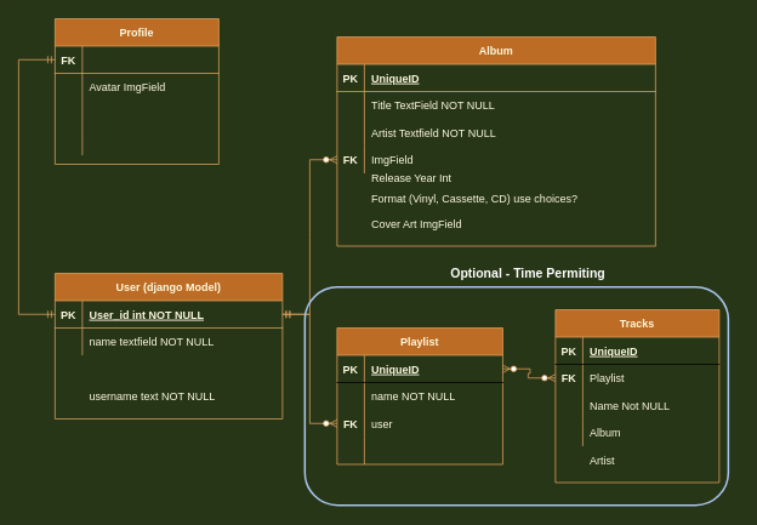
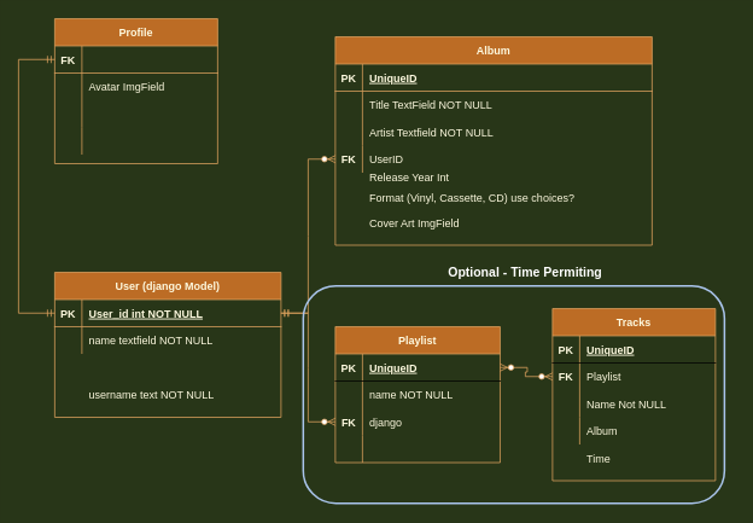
  <mxCell id="0" />
  <mxCell id="1" parent="0" />
  <mxCell id="2" value="" style="group;fontColor=#FEFAE0;" parent="1" vertex="1" connectable="0"><mxGeometry x="60" y="300" width="250" height="180" as="geometry" /></mxCell>
  <mxCell id="3" value="User (django Model)" style="shape=table;startSize=30;container=1;collapsible=1;childLayout=tableLayout;fixedRows=1;rowLines=0;fontStyle=1;align=center;resizeLast=1;fillColor=#BC6C25;strokeColor=#DDA15E;fontColor=#FEFAE0;" parent="2" vertex="1"><mxGeometry width="250" height="160" as="geometry" /></mxCell>
  <mxCell id="4" value="" style="shape=partialRectangle;collapsible=0;dropTarget=0;pointerEvents=0;fillColor=none;points=[[0,0.5],[1,0.5]];portConstraint=eastwest;top=0;left=0;right=0;bottom=1;strokeColor=#DDA15E;fontColor=#FEFAE0;" parent="3" vertex="1"><mxGeometry y="30" width="250" height="30" as="geometry" /></mxCell>
  <mxCell id="5" value="PK" style="shape=partialRectangle;overflow=hidden;connectable=0;fillColor=none;top=0;left=0;bottom=0;right=0;fontStyle=1;strokeColor=#DDA15E;fontColor=#FEFAE0;" parent="4" vertex="1"><mxGeometry width="30" height="30" as="geometry" /></mxCell>
  <mxCell id="6" value="User_id int NOT NULL " style="shape=partialRectangle;overflow=hidden;connectable=0;fillColor=none;top=0;left=0;bottom=0;right=0;align=left;spacingLeft=6;fontStyle=5;strokeColor=#DDA15E;fontColor=#FEFAE0;" parent="4" vertex="1"><mxGeometry x="30" width="220" height="30" as="geometry" /></mxCell>
  <mxCell id="7" value="" style="shape=partialRectangle;collapsible=0;dropTarget=0;pointerEvents=0;fillColor=none;points=[[0,0.5],[1,0.5]];portConstraint=eastwest;top=0;left=0;right=0;bottom=0;strokeColor=#DDA15E;fontColor=#FEFAE0;" parent="3" vertex="1"><mxGeometry y="60" width="250" height="30" as="geometry" /></mxCell>
  <mxCell id="8" value="" style="shape=partialRectangle;overflow=hidden;connectable=0;fillColor=none;top=0;left=0;bottom=0;right=0;strokeColor=#DDA15E;fontColor=#FEFAE0;" parent="7" vertex="1"><mxGeometry width="30" height="30" as="geometry" /></mxCell>
  <mxCell id="9" value="name textfield NOT NULL" style="shape=partialRectangle;overflow=hidden;connectable=0;fillColor=none;top=0;left=0;bottom=0;right=0;align=left;spacingLeft=6;strokeColor=#DDA15E;fontColor=#FEFAE0;" parent="7" vertex="1"><mxGeometry x="30" width="220" height="30" as="geometry" /></mxCell>
  <mxCell id="10" value="username text NOT NULL" style="shape=partialRectangle;overflow=hidden;connectable=0;fillColor=none;top=0;left=0;bottom=0;right=0;align=left;spacingLeft=6;strokeColor=#DDA15E;fontColor=#FEFAE0;" parent="2" vertex="1"><mxGeometry x="30" y="120" width="220" height="30" as="geometry" /></mxCell>
  <mxCell id="11" value="Profile" style="shape=table;startSize=30;container=1;collapsible=1;childLayout=tableLayout;fixedRows=1;rowLines=0;fontStyle=1;align=center;resizeLast=1;fillColor=#BC6C25;strokeColor=#DDA15E;fontColor=#FEFAE0;" parent="1" vertex="1"><mxGeometry x="60" y="20" width="180" height="160" as="geometry" /></mxCell>
  <mxCell id="12" value="" style="shape=partialRectangle;collapsible=0;dropTarget=0;pointerEvents=0;fillColor=none;top=0;left=0;bottom=1;right=0;points=[[0,0.5],[1,0.5]];portConstraint=eastwest;strokeColor=#DDA15E;fontColor=#FEFAE0;" parent="11" vertex="1"><mxGeometry y="30" width="180" height="30" as="geometry" /></mxCell>
  <mxCell id="13" value="FK" style="shape=partialRectangle;connectable=0;fillColor=none;top=0;left=0;bottom=0;right=0;fontStyle=1;overflow=hidden;strokeColor=#DDA15E;fontColor=#FEFAE0;" parent="12" vertex="1"><mxGeometry width="30" height="30" as="geometry" /></mxCell>
  <mxCell id="14" value="" style="shape=partialRectangle;collapsible=0;dropTarget=0;pointerEvents=0;fillColor=none;top=0;left=0;bottom=0;right=0;points=[[0,0.5],[1,0.5]];portConstraint=eastwest;strokeColor=#DDA15E;fontColor=#FEFAE0;" parent="11" vertex="1"><mxGeometry y="60" width="180" height="30" as="geometry" /></mxCell>
  <mxCell id="15" value="" style="shape=partialRectangle;connectable=0;fillColor=none;top=0;left=0;bottom=0;right=0;editable=1;overflow=hidden;strokeColor=#DDA15E;fontColor=#FEFAE0;" parent="14" vertex="1"><mxGeometry width="30" height="30" as="geometry" /></mxCell>
  <mxCell id="16" value="Avatar ImgField" style="shape=partialRectangle;connectable=0;fillColor=none;top=0;left=0;bottom=0;right=0;align=left;spacingLeft=6;overflow=hidden;strokeColor=#DDA15E;fontColor=#FEFAE0;" parent="14" vertex="1"><mxGeometry x="30" width="150" height="30" as="geometry" /></mxCell>
  <mxCell id="17" value="" style="shape=partialRectangle;collapsible=0;dropTarget=0;pointerEvents=0;fillColor=none;top=0;left=0;bottom=0;right=0;points=[[0,0.5],[1,0.5]];portConstraint=eastwest;strokeColor=#DDA15E;fontColor=#FEFAE0;" parent="11" vertex="1"><mxGeometry y="90" width="180" height="30" as="geometry" /></mxCell>
  <mxCell id="18" value="" style="shape=partialRectangle;connectable=0;fillColor=none;top=0;left=0;bottom=0;right=0;editable=1;overflow=hidden;strokeColor=#DDA15E;fontColor=#FEFAE0;" parent="17" vertex="1"><mxGeometry width="30" height="30" as="geometry" /></mxCell>
  <mxCell id="19" value="" style="shape=partialRectangle;connectable=0;fillColor=none;top=0;left=0;bottom=0;right=0;align=left;spacingLeft=6;overflow=hidden;strokeColor=#DDA15E;fontColor=#FEFAE0;" parent="17" vertex="1"><mxGeometry x="30" width="150" height="30" as="geometry" /></mxCell>
  <mxCell id="20" value="" style="shape=partialRectangle;collapsible=0;dropTarget=0;pointerEvents=0;fillColor=none;top=0;left=0;bottom=0;right=0;points=[[0,0.5],[1,0.5]];portConstraint=eastwest;strokeColor=#DDA15E;fontColor=#FEFAE0;" parent="11" vertex="1"><mxGeometry y="120" width="180" height="30" as="geometry" /></mxCell>
  <mxCell id="21" value="" style="shape=partialRectangle;connectable=0;fillColor=none;top=0;left=0;bottom=0;right=0;editable=1;overflow=hidden;strokeColor=#DDA15E;fontColor=#FEFAE0;" parent="20" vertex="1"><mxGeometry width="30" height="30" as="geometry" /></mxCell>
  <mxCell id="22" value="" style="shape=partialRectangle;connectable=0;fillColor=none;top=0;left=0;bottom=0;right=0;align=left;spacingLeft=6;overflow=hidden;strokeColor=#DDA15E;fontColor=#FEFAE0;" parent="20" vertex="1"><mxGeometry x="30" width="150" height="30" as="geometry" /></mxCell>
  <mxCell id="23" value="" style="edgeStyle=entityRelationEdgeStyle;fontSize=12;html=1;endArrow=ERzeroToMany;startArrow=ERmandOne;exitX=1;exitY=0.5;exitDx=0;exitDy=0;rounded=0;labelBackgroundColor=#283618;strokeColor=#DDA15E;fontColor=#FEFAE0;" parent="1" source="4" target="35" edge="1"><mxGeometry width="100" height="100" relative="1" as="geometry"><mxPoint x="350" y="420" as="sourcePoint" /><mxPoint x="340" y="290" as="targetPoint" /></mxGeometry></mxCell>
  <mxCell id="24" value="" style="group;fontColor=#FEFAE0;" parent="1" vertex="1" connectable="0"><mxGeometry x="370" y="40" width="350" height="230" as="geometry" /></mxCell>
  <mxCell id="25" value="Album" style="shape=table;startSize=30;container=1;collapsible=1;childLayout=tableLayout;fixedRows=1;rowLines=0;fontStyle=1;align=center;resizeLast=1;fillColor=#BC6C25;strokeColor=#DDA15E;fontColor=#FEFAE0;" parent="24" vertex="1"><mxGeometry width="350" height="230" as="geometry" /></mxCell>
  <mxCell id="26" value="" style="shape=partialRectangle;collapsible=0;dropTarget=0;pointerEvents=0;fillColor=none;top=0;left=0;bottom=1;right=0;points=[[0,0.5],[1,0.5]];portConstraint=eastwest;strokeColor=#DDA15E;fontColor=#FEFAE0;" parent="25" vertex="1"><mxGeometry y="30" width="350" height="30" as="geometry" /></mxCell>
  <mxCell id="27" value="PK" style="shape=partialRectangle;connectable=0;fillColor=none;top=0;left=0;bottom=0;right=0;fontStyle=1;overflow=hidden;container=0;strokeColor=#DDA15E;fontColor=#FEFAE0;" parent="26" vertex="1"><mxGeometry width="30" height="30" as="geometry" /></mxCell>
  <mxCell id="28" value="UniqueID" style="shape=partialRectangle;connectable=0;fillColor=none;top=0;left=0;bottom=0;right=0;align=left;spacingLeft=6;fontStyle=5;overflow=hidden;container=0;strokeColor=#DDA15E;fontColor=#FEFAE0;" parent="26" vertex="1"><mxGeometry x="30" width="320" height="30" as="geometry" /></mxCell>
  <mxCell id="29" value="" style="shape=partialRectangle;collapsible=0;dropTarget=0;pointerEvents=0;fillColor=none;top=0;left=0;bottom=0;right=0;points=[[0,0.5],[1,0.5]];portConstraint=eastwest;strokeColor=#DDA15E;fontColor=#FEFAE0;" parent="25" vertex="1"><mxGeometry y="60" width="350" height="30" as="geometry" /></mxCell>
  <mxCell id="30" value="" style="shape=partialRectangle;connectable=0;fillColor=none;top=0;left=0;bottom=0;right=0;editable=1;overflow=hidden;container=0;strokeColor=#DDA15E;fontColor=#FEFAE0;" parent="29" vertex="1"><mxGeometry width="30" height="30" as="geometry" /></mxCell>
  <mxCell id="31" value="Title TextField NOT NULL" style="shape=partialRectangle;connectable=0;fillColor=none;top=0;left=0;bottom=0;right=0;align=left;spacingLeft=6;overflow=hidden;container=0;strokeColor=#DDA15E;fontColor=#FEFAE0;" parent="29" vertex="1"><mxGeometry x="30" width="320" height="30" as="geometry" /></mxCell>
  <mxCell id="32" value="" style="shape=partialRectangle;collapsible=0;dropTarget=0;pointerEvents=0;fillColor=none;top=0;left=0;bottom=0;right=0;points=[[0,0.5],[1,0.5]];portConstraint=eastwest;strokeColor=#DDA15E;fontColor=#FEFAE0;" parent="25" vertex="1"><mxGeometry y="90" width="350" height="30" as="geometry" /></mxCell>
  <mxCell id="33" value="" style="shape=partialRectangle;connectable=0;fillColor=none;top=0;left=0;bottom=0;right=0;editable=1;overflow=hidden;container=0;strokeColor=#DDA15E;fontColor=#FEFAE0;" parent="32" vertex="1"><mxGeometry width="30" height="30" as="geometry" /></mxCell>
  <mxCell id="34" value="Artist Textfield NOT NULL" style="shape=partialRectangle;connectable=0;fillColor=none;top=0;left=0;bottom=0;right=0;align=left;spacingLeft=6;overflow=hidden;container=0;strokeColor=#DDA15E;fontColor=#FEFAE0;" parent="32" vertex="1"><mxGeometry x="30" width="320" height="30" as="geometry" /></mxCell>
  <mxCell id="35" value="" style="shape=partialRectangle;collapsible=0;dropTarget=0;pointerEvents=0;fillColor=none;top=0;left=0;bottom=0;right=0;points=[[0,0.5],[1,0.5]];portConstraint=eastwest;strokeColor=#DDA15E;fontColor=#FEFAE0;" parent="25" vertex="1"><mxGeometry y="120" width="350" height="30" as="geometry" /></mxCell>
  <mxCell id="36" value="" style="shape=partialRectangle;connectable=0;fillColor=none;top=0;left=0;bottom=0;right=0;editable=1;overflow=hidden;container=0;strokeColor=#DDA15E;fontColor=#FEFAE0;" parent="35" vertex="1"><mxGeometry width="30" height="30" as="geometry" /></mxCell>
- <mxCell id="37" value="ImgField" style="shape=partialRectangle;connectable=0;fillColor=none;top=0;left=0;bottom=0;right=0;align=left;spacingLeft=6;overflow=hidden;container=0;strokeColor=#DDA15E;fontColor=#FEFAE0;" parent="35" vertex="1"><mxGeometry x="30" width="320" height="30" as="geometry" /></mxCell>
+ <mxCell id="37" value="UserID" style="shape=partialRectangle;connectable=0;fillColor=none;top=0;left=0;bottom=0;right=0;align=left;spacingLeft=6;overflow=hidden;container=0;strokeColor=#DDA15E;fontColor=#FEFAE0;" parent="35" vertex="1"><mxGeometry x="30" width="320" height="30" as="geometry" /></mxCell>
  <mxCell id="38" value="Release Year Int " style="shape=partialRectangle;connectable=0;fillColor=none;top=0;left=0;bottom=0;right=0;align=left;spacingLeft=6;overflow=hidden;container=0;strokeColor=#DDA15E;fontColor=#FEFAE0;" parent="24" vertex="1"><mxGeometry x="30" y="140" width="320" height="30" as="geometry" /></mxCell>
  <mxCell id="39" value="Cover Art ImgField" style="shape=partialRectangle;connectable=0;fillColor=none;top=0;left=0;bottom=0;right=0;align=left;spacingLeft=6;overflow=hidden;container=0;strokeColor=#DDA15E;fontColor=#FEFAE0;" parent="24" vertex="1"><mxGeometry x="30" y="190" width="320" height="30" as="geometry" /></mxCell>
  <mxCell id="40" value="Format (Vinyl, Cassette, CD) use choices?" style="shape=partialRectangle;connectable=0;fillColor=none;top=0;left=0;bottom=0;right=0;align=left;spacingLeft=6;overflow=hidden;container=0;strokeColor=#DDA15E;fontColor=#FEFAE0;" parent="24" vertex="1"><mxGeometry x="30" y="162" width="320" height="30" as="geometry" /></mxCell>
  <mxCell id="41" value="FK" style="shape=partialRectangle;connectable=0;fillColor=none;top=0;left=0;bottom=0;right=0;fontStyle=1;overflow=hidden;container=0;strokeColor=#DDA15E;fontColor=#FEFAE0;" parent="24" vertex="1"><mxGeometry y="120" width="30" height="30" as="geometry" /></mxCell>
  <mxCell id="42" value="" style="fontSize=12;html=1;endArrow=ERmandOne;startArrow=ERmandOne;strokeWidth=1;entryX=0;entryY=0.5;entryDx=0;entryDy=0;rounded=0;exitX=0;exitY=0.5;exitDx=0;exitDy=0;labelBackgroundColor=#283618;strokeColor=#DDA15E;fontColor=#FEFAE0;edgeStyle=orthogonalEdgeStyle;" parent="1" source="12" target="4" edge="1"><mxGeometry width="100" height="100" relative="1" as="geometry"><mxPoint x="10" y="240" as="sourcePoint" /><mxPoint x="450" y="320" as="targetPoint" /><Array as="points"><mxPoint x="20" y="65" /><mxPoint x="20" y="345" /></Array></mxGeometry></mxCell>
  <mxCell id="43" value="" style="edgeStyle=entityRelationEdgeStyle;fontSize=12;html=1;endArrow=ERzeroToMany;startArrow=ERmandOne;fontColor=#FEFAE0;strokeColor=#DDA15E;fillColor=#BC6C25;exitX=1;exitY=0.5;exitDx=0;exitDy=0;rounded=0;" parent="1" source="4" target="52" edge="1"><mxGeometry width="100" height="100" relative="1" as="geometry"><mxPoint x="350" y="420" as="sourcePoint" /><mxPoint x="450" y="320" as="targetPoint" /></mxGeometry></mxCell>
  <mxCell id="44" value="" style="group" parent="1" vertex="1" connectable="0"><mxGeometry x="370" y="360" width="430" height="195" as="geometry" /></mxCell>
  <mxCell id="45" value="Playlist" style="shape=table;startSize=30;container=1;collapsible=1;childLayout=tableLayout;fixedRows=1;rowLines=0;fontStyle=1;align=center;resizeLast=1;rounded=0;sketch=0;fontColor=#FEFAE0;strokeColor=#DDA15E;fillColor=#BC6C25;" parent="44" vertex="1"><mxGeometry width="182.118" height="150" as="geometry" /></mxCell>
  <mxCell id="46" value="" style="shape=partialRectangle;collapsible=0;dropTarget=0;pointerEvents=0;fillColor=none;top=0;left=0;bottom=1;right=0;points=[[0,0.5],[1,0.5]];portConstraint=eastwest;" parent="45" vertex="1"><mxGeometry y="30" width="182.118" height="30" as="geometry" /></mxCell>
  <mxCell id="47" value="PK" style="shape=partialRectangle;connectable=0;fillColor=none;top=0;left=0;bottom=0;right=0;fontStyle=1;overflow=hidden;fontColor=#FEFAE0;" parent="46" vertex="1"><mxGeometry width="30" height="30" as="geometry" /></mxCell>
  <mxCell id="48" value="UniqueID" style="shape=partialRectangle;connectable=0;fillColor=none;top=0;left=0;bottom=0;right=0;align=left;spacingLeft=6;fontStyle=5;overflow=hidden;fontColor=#FEFAE0;" parent="46" vertex="1"><mxGeometry x="30" width="152.118" height="30" as="geometry" /></mxCell>
  <mxCell id="49" value="" style="shape=partialRectangle;collapsible=0;dropTarget=0;pointerEvents=0;fillColor=none;top=0;left=0;bottom=0;right=0;points=[[0,0.5],[1,0.5]];portConstraint=eastwest;" parent="45" vertex="1"><mxGeometry y="60" width="182.118" height="30" as="geometry" /></mxCell>
  <mxCell id="50" value="" style="shape=partialRectangle;connectable=0;fillColor=none;top=0;left=0;bottom=0;right=0;editable=1;overflow=hidden;" parent="49" vertex="1"><mxGeometry width="30" height="30" as="geometry" /></mxCell>
  <mxCell id="51" value="name NOT NULL" style="shape=partialRectangle;connectable=0;fillColor=none;top=0;left=0;bottom=0;right=0;align=left;spacingLeft=6;overflow=hidden;fontColor=#FEFAE0;" parent="49" vertex="1"><mxGeometry x="30" width="152.118" height="30" as="geometry" /></mxCell>
  <mxCell id="52" value="" style="shape=partialRectangle;collapsible=0;dropTarget=0;pointerEvents=0;fillColor=none;top=0;left=0;bottom=0;right=0;points=[[0,0.5],[1,0.5]];portConstraint=eastwest;" parent="45" vertex="1"><mxGeometry y="90" width="182.118" height="30" as="geometry" /></mxCell>
  <mxCell id="53" value="" style="shape=partialRectangle;connectable=0;fillColor=none;top=0;left=0;bottom=0;right=0;editable=1;overflow=hidden;" parent="52" vertex="1"><mxGeometry width="30" height="30" as="geometry" /></mxCell>
- <mxCell id="54" value="user" style="shape=partialRectangle;connectable=0;fillColor=none;top=0;left=0;bottom=0;right=0;align=left;spacingLeft=6;overflow=hidden;fontColor=#FEFAE0;" parent="52" vertex="1"><mxGeometry x="30" width="152.118" height="30" as="geometry" /></mxCell>
+ <mxCell id="54" value="django" style="shape=partialRectangle;connectable=0;fillColor=none;top=0;left=0;bottom=0;right=0;align=left;spacingLeft=6;overflow=hidden;fontColor=#FEFAE0;" parent="52" vertex="1"><mxGeometry x="30" width="152.118" height="30" as="geometry" /></mxCell>
  <mxCell id="55" value="" style="shape=partialRectangle;collapsible=0;dropTarget=0;pointerEvents=0;fillColor=none;top=0;left=0;bottom=0;right=0;points=[[0,0.5],[1,0.5]];portConstraint=eastwest;" parent="45" vertex="1"><mxGeometry y="120" width="182.118" height="30" as="geometry" /></mxCell>
  <mxCell id="56" value="" style="shape=partialRectangle;connectable=0;fillColor=none;top=0;left=0;bottom=0;right=0;editable=1;overflow=hidden;" parent="55" vertex="1"><mxGeometry width="30" height="30" as="geometry" /></mxCell>
  <mxCell id="57" value="" style="shape=partialRectangle;connectable=0;fillColor=none;top=0;left=0;bottom=0;right=0;align=left;spacingLeft=6;overflow=hidden;fontColor=#FEFAE0;" parent="55" vertex="1"><mxGeometry x="30" width="152.118" height="30" as="geometry" /></mxCell>
  <mxCell id="58" value="FK" style="shape=partialRectangle;connectable=0;fillColor=none;top=0;left=0;bottom=0;right=0;fontStyle=1;overflow=hidden;fontColor=#FEFAE0;" parent="44" vertex="1"><mxGeometry y="90" width="30.353" height="30" as="geometry" /></mxCell>
  <mxCell id="59" value="" style="rounded=1;whiteSpace=wrap;html=1;sketch=0;fontColor=#FEFAE0;fillColor=none;strokeWidth=2;strokeColor=#A9C4EB;" parent="44" vertex="1"><mxGeometry x="-35.412" y="-45" width="465.412" height="240" as="geometry" /></mxCell>
  <mxCell id="60" value="" style="group" parent="1" vertex="1" connectable="0"><mxGeometry x="610" y="340" width="200" height="215" as="geometry" /></mxCell>
  <mxCell id="61" value="Tracks" style="shape=table;startSize=30;container=1;collapsible=1;childLayout=tableLayout;fixedRows=1;rowLines=0;fontStyle=1;align=center;resizeLast=1;rounded=0;sketch=0;fontColor=#FEFAE0;strokeColor=#DDA15E;fillColor=#BC6C25;" parent="60" vertex="1"><mxGeometry width="180" height="190" as="geometry" /></mxCell>
  <mxCell id="62" value="" style="shape=partialRectangle;collapsible=0;dropTarget=0;pointerEvents=0;fillColor=none;top=0;left=0;bottom=1;right=0;points=[[0,0.5],[1,0.5]];portConstraint=eastwest;" parent="61" vertex="1"><mxGeometry y="30" width="180" height="30" as="geometry" /></mxCell>
  <mxCell id="63" value="PK" style="shape=partialRectangle;connectable=0;fillColor=none;top=0;left=0;bottom=0;right=0;fontStyle=1;overflow=hidden;fontColor=#FEFAE0;" parent="62" vertex="1"><mxGeometry width="30" height="30" as="geometry" /></mxCell>
  <mxCell id="64" value="UniqueID" style="shape=partialRectangle;connectable=0;fillColor=none;top=0;left=0;bottom=0;right=0;align=left;spacingLeft=6;fontStyle=5;overflow=hidden;fontColor=#FEFAE0;" parent="62" vertex="1"><mxGeometry x="30" width="150" height="30" as="geometry" /></mxCell>
  <mxCell id="65" value="" style="shape=partialRectangle;collapsible=0;dropTarget=0;pointerEvents=0;fillColor=none;top=0;left=0;bottom=0;right=0;points=[[0,0.5],[1,0.5]];portConstraint=eastwest;" parent="61" vertex="1"><mxGeometry y="60" width="180" height="30" as="geometry" /></mxCell>
  <mxCell id="66" value="" style="shape=partialRectangle;connectable=0;fillColor=none;top=0;left=0;bottom=0;right=0;editable=1;overflow=hidden;" parent="65" vertex="1"><mxGeometry width="30" height="30" as="geometry" /></mxCell>
  <mxCell id="67" value="Playlist" style="shape=partialRectangle;connectable=0;fillColor=none;top=0;left=0;bottom=0;right=0;align=left;spacingLeft=6;overflow=hidden;fontColor=#FEFAE0;" parent="65" vertex="1"><mxGeometry x="30" width="150" height="30" as="geometry" /></mxCell>
  <mxCell id="68" value="" style="shape=partialRectangle;collapsible=0;dropTarget=0;pointerEvents=0;fillColor=none;top=0;left=0;bottom=0;right=0;points=[[0,0.5],[1,0.5]];portConstraint=eastwest;" parent="61" vertex="1"><mxGeometry y="90" width="180" height="30" as="geometry" /></mxCell>
  <mxCell id="69" value="" style="shape=partialRectangle;connectable=0;fillColor=none;top=0;left=0;bottom=0;right=0;editable=1;overflow=hidden;" parent="68" vertex="1"><mxGeometry width="30" height="30" as="geometry" /></mxCell>
  <mxCell id="70" value="Name Not NULL" style="shape=partialRectangle;connectable=0;fillColor=none;top=0;left=0;bottom=0;right=0;align=left;spacingLeft=6;overflow=hidden;fontColor=#FEFAE0;" parent="68" vertex="1"><mxGeometry x="30" width="150" height="30" as="geometry" /></mxCell>
  <mxCell id="71" value="" style="shape=partialRectangle;collapsible=0;dropTarget=0;pointerEvents=0;fillColor=none;top=0;left=0;bottom=0;right=0;points=[[0,0.5],[1,0.5]];portConstraint=eastwest;" parent="61" vertex="1"><mxGeometry y="120" width="180" height="30" as="geometry" /></mxCell>
  <mxCell id="72" value="" style="shape=partialRectangle;connectable=0;fillColor=none;top=0;left=0;bottom=0;right=0;editable=1;overflow=hidden;" parent="71" vertex="1"><mxGeometry width="30" height="30" as="geometry" /></mxCell>
  <mxCell id="73" value="Album" style="shape=partialRectangle;connectable=0;fillColor=none;top=0;left=0;bottom=0;right=0;align=left;spacingLeft=6;overflow=hidden;fontColor=#FEFAE0;" parent="71" vertex="1"><mxGeometry x="30" width="150" height="30" as="geometry" /></mxCell>
  <mxCell id="74" value="FK" style="shape=partialRectangle;connectable=0;fillColor=none;top=0;left=0;bottom=0;right=0;fontStyle=1;overflow=hidden;fontColor=#FEFAE0;" parent="60" vertex="1"><mxGeometry y="60" width="30" height="30" as="geometry" /></mxCell>
- <mxCell id="75" value="Artist" style="shape=partialRectangle;connectable=0;fillColor=none;top=0;left=0;bottom=0;right=0;align=left;spacingLeft=6;overflow=hidden;fontColor=#FEFAE0;" parent="60" vertex="1"><mxGeometry x="30" y="150" width="150" height="30" as="geometry" /></mxCell>
+ <mxCell id="75" value="Time" style="shape=partialRectangle;connectable=0;fillColor=none;top=0;left=0;bottom=0;right=0;align=left;spacingLeft=6;overflow=hidden;fontColor=#FEFAE0;" parent="60" vertex="1"><mxGeometry x="30" y="150" width="150" height="30" as="geometry" /></mxCell>
  <mxCell id="76" value="" style="edgeStyle=entityRelationEdgeStyle;fontSize=12;html=1;endArrow=ERzeroToMany;endFill=1;startArrow=ERzeroToMany;fontColor=#FEFAE0;strokeColor=#DDA15E;fillColor=#BC6C25;rounded=0;" parent="1" source="46" target="65" edge="1"><mxGeometry width="100" height="100" relative="1" as="geometry"><mxPoint x="350" y="420" as="sourcePoint" /><mxPoint x="450" y="320" as="targetPoint" /></mxGeometry></mxCell>
  <mxCell id="77" value="Optional - Time Permiting" style="text;html=1;strokeColor=none;fillColor=none;align=center;verticalAlign=middle;whiteSpace=wrap;rounded=0;sketch=0;fontColor=#FFFFFF;fontStyle=1;fontSize=14;" parent="1" vertex="1"><mxGeometry x="480" y="290" width="200" height="20" as="geometry" /></mxCell>
